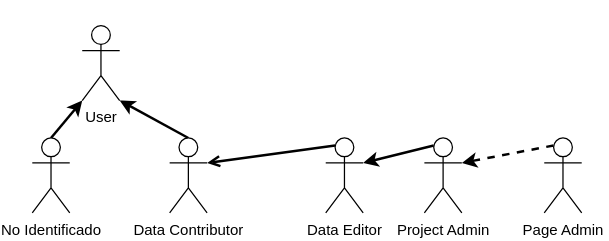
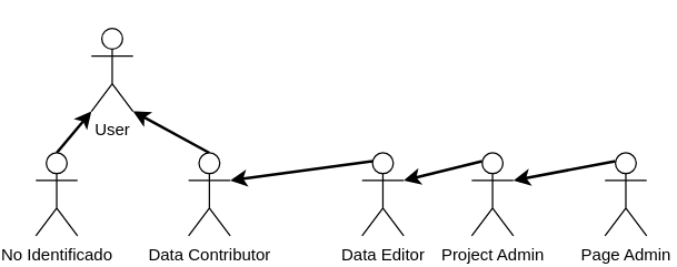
  <mxCell id="0" />
  <mxCell id="1" parent="0" />
- <mxCell id="2" style="edgeStyle=none;html=1;exitX=0.25;exitY=0.1;exitDx=0;exitDy=0;exitPerimeter=0;strokeWidth=2;entryX=1;entryY=0.333;entryDx=0;entryDy=0;entryPerimeter=0;endArrow=open;" edge="1" parent="1" source="3" target="8"><mxGeometry relative="1" as="geometry"><mxPoint x="50" y="300" as="targetPoint" /></mxGeometry></mxCell>
+ <mxCell id="2" style="edgeStyle=none;html=1;exitX=0.25;exitY=0.1;exitDx=0;exitDy=0;exitPerimeter=0;strokeWidth=2;entryX=1;entryY=0.333;entryDx=0;entryDy=0;entryPerimeter=0;" edge="1" parent="1" source="3" target="8"><mxGeometry relative="1" as="geometry"><mxPoint x="50" y="300" as="targetPoint" /></mxGeometry></mxCell>
  <mxCell id="3" value="Data Editor" style="shape=umlActor;verticalLabelPosition=bottom;verticalAlign=top;html=1;" vertex="1" parent="1"><mxGeometry x="255" y="110" width="30" height="60" as="geometry" /></mxCell>
  <mxCell id="4" style="edgeStyle=none;html=1;exitX=0.25;exitY=0.1;exitDx=0;exitDy=0;exitPerimeter=0;strokeWidth=2;entryX=1;entryY=0.333;entryDx=0;entryDy=0;entryPerimeter=0;" edge="1" parent="1" source="5" target="3"><mxGeometry relative="1" as="geometry"><mxPoint x="75" y="420" as="targetPoint" /><mxPoint x="95" y="480" as="sourcePoint" /></mxGeometry></mxCell>
  <mxCell id="5" value="Project Admin" style="shape=umlActor;verticalLabelPosition=bottom;verticalAlign=top;html=1;" vertex="1" parent="1"><mxGeometry x="334" y="110" width="30" height="60" as="geometry" /></mxCell>
  <mxCell id="6" style="edgeStyle=none;html=1;strokeWidth=2;entryX=0;entryY=1;entryDx=0;entryDy=0;entryPerimeter=0;exitX=0.5;exitY=0;exitDx=0;exitDy=0;exitPerimeter=0;" edge="1" parent="1" source="11" target="12"><mxGeometry relative="1" as="geometry"><mxPoint x="30" y="130" as="targetPoint" /><mxPoint x="120" y="130" as="sourcePoint" /></mxGeometry></mxCell>
  <mxCell id="7" style="edgeStyle=none;html=1;exitX=0.5;exitY=0;exitDx=0;exitDy=0;exitPerimeter=0;entryX=1;entryY=1;entryDx=0;entryDy=0;entryPerimeter=0;strokeWidth=2;" edge="1" parent="1" source="8" target="12"><mxGeometry relative="1" as="geometry"><mxPoint x="150" y="170" as="targetPoint" /></mxGeometry></mxCell>
  <mxCell id="8" value="Data Contributor" style="shape=umlActor;verticalLabelPosition=bottom;verticalAlign=top;html=1;" vertex="1" parent="1"><mxGeometry x="130" y="110" width="30" height="60" as="geometry" /></mxCell>
- <mxCell id="9" style="edgeStyle=none;html=1;exitX=0.25;exitY=0.1;exitDx=0;exitDy=0;exitPerimeter=0;strokeWidth=2;entryX=1;entryY=0.333;entryDx=0;entryDy=0;entryPerimeter=0;dashed=1;" edge="1" parent="1" source="10" target="5"><mxGeometry relative="1" as="geometry"><mxPoint x="70" y="540" as="targetPoint" /></mxGeometry></mxCell>
+ <mxCell id="9" style="edgeStyle=none;html=1;exitX=0.25;exitY=0.1;exitDx=0;exitDy=0;exitPerimeter=0;strokeWidth=2;entryX=1;entryY=0.333;entryDx=0;entryDy=0;entryPerimeter=0;" edge="1" parent="1" source="10" target="5"><mxGeometry relative="1" as="geometry"><mxPoint x="70" y="540" as="targetPoint" /></mxGeometry></mxCell>
  <mxCell id="10" value="Page Admin" style="shape=umlActor;verticalLabelPosition=bottom;verticalAlign=top;html=1;" vertex="1" parent="1"><mxGeometry x="430" y="110" width="30" height="60" as="geometry" /></mxCell>
  <mxCell id="11" value="No Identificado" style="shape=umlActor;verticalLabelPosition=bottom;verticalAlign=top;html=1;" vertex="1" parent="1"><mxGeometry x="20" y="110" width="30" height="60" as="geometry" /></mxCell>
  <mxCell id="12" value="User" style="shape=umlActor;verticalLabelPosition=bottom;verticalAlign=top;html=1;" vertex="1" parent="1"><mxGeometry x="60" y="20" width="30" height="60" as="geometry" /></mxCell>
